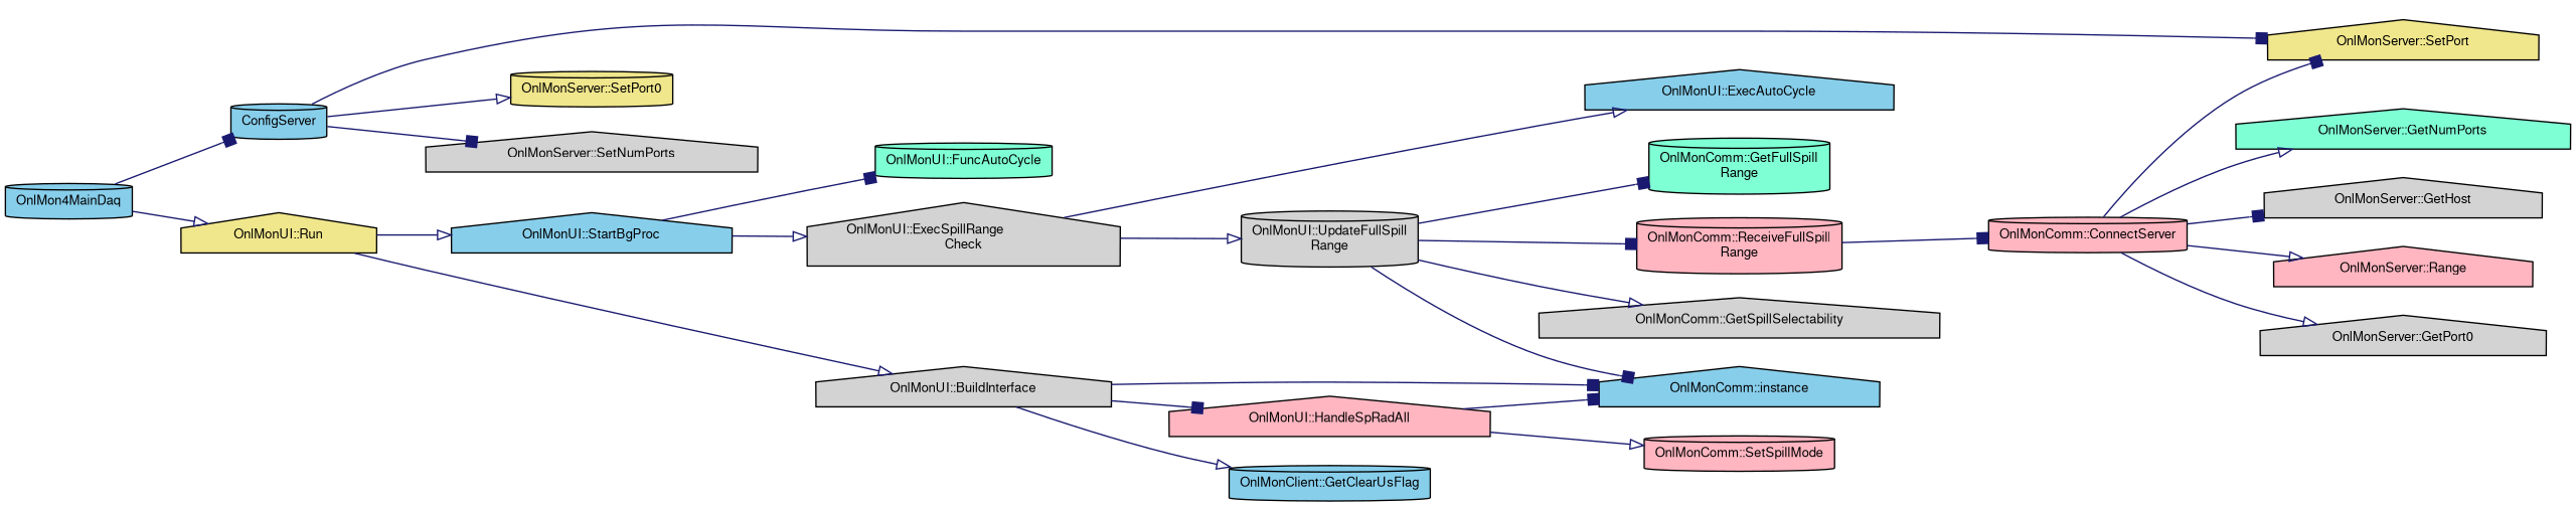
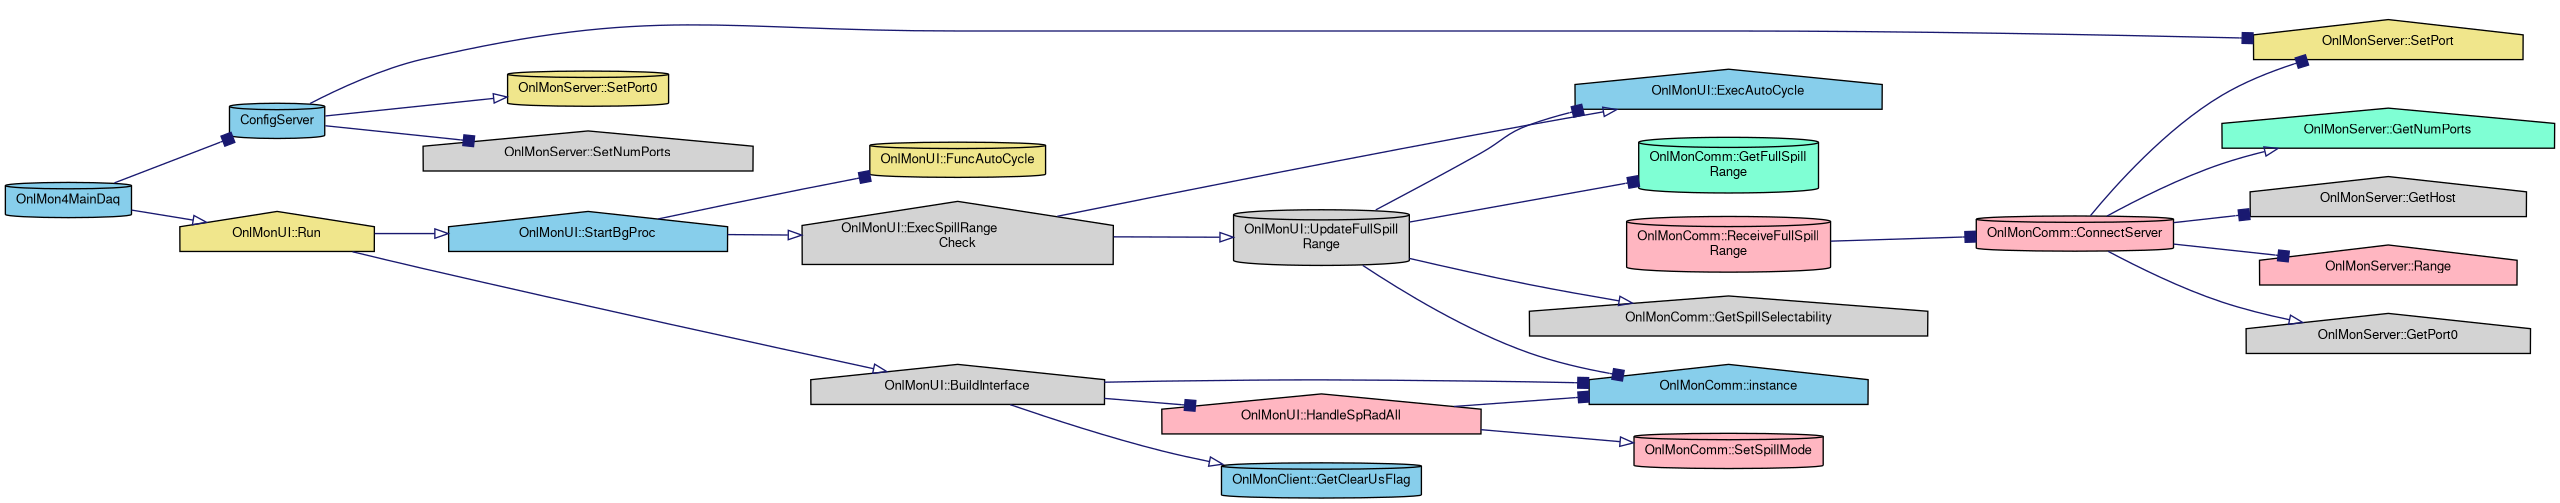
  digraph {
    rankdir=LR
    node [color=black fillcolor=lightgrey fontname=FreeSans fontsize=10 shape=house style=filled]
    edge [arrowhead=box color=midnightblue fontname=FreeSans fontsize=10 labelfontname=FreeSans labelfontsize=10 style=solid]
    n1 [fillcolor=skyblue fontcolor=black height=0.2 label=OnlMon4MainDaq shape=cylinder width=0.4]
    n2 [fillcolor=skyblue height=0.2 label=ConfigServer shape=cylinder width=0.4]
    n3 [fillcolor=khaki height=0.2 label="OnlMonUI::Run" width=0.4]
    n4 [height=0.2 label="OnlMonServer::SetNumPorts" width=0.4]
    n5 [fillcolor=khaki height=0.2 label="OnlMonServer::SetPort" width=0.4]
    n6 [fillcolor=khaki height=0.2 label="OnlMonServer::SetPort0" shape=cylinder width=0.4]
    n7 [height=0.2 label="OnlMonUI::BuildInterface" width=0.4]
    n8 [fillcolor=skyblue height=0.2 label="OnlMonUI::StartBgProc" width=0.4]
    n9 [fillcolor=skyblue height=0.2 label="OnlMonComm::instance" width=0.4]
    n10 [fillcolor=skyblue height=0.2 label="OnlMonClient::GetClearUsFlag" shape=cylinder width=0.4]
    n11 [fillcolor=lightpink height=0.2 label="OnlMonUI::HandleSpRadAll" width=0.4]
-   n12 [fillcolor=aquamarine height=0.2 label="OnlMonUI::FuncAutoCycle" shape=cylinder width=0.4]
+   n12 [fillcolor=khaki height=0.2 label="OnlMonUI::FuncAutoCycle" shape=cylinder width=0.4]
    n13 [height=0.2 label="OnlMonUI::ExecSpillRange\lCheck" width=0.4]
    n14 [fillcolor=lightpink height=0.2 label="OnlMonComm::SetSpillMode" shape=cylinder width=0.4]
    n15 [fillcolor=skyblue height=0.2 label="OnlMonUI::ExecAutoCycle" width=0.4]
    n16 [height=0.2 label="OnlMonUI::UpdateFullSpill\lRange" shape=cylinder width=0.4]
    n17 [fillcolor=lightpink height=0.2 label="OnlMonComm::ReceiveFullSpill\lRange" shape=cylinder width=0.4]
    n18 [height=0.2 label="OnlMonComm::GetSpillSelectability" width=0.4]
    n19 [fillcolor=aquamarine height=0.2 label="OnlMonComm::GetFullSpill\lRange" shape=cylinder width=0.4]
    n20 [fillcolor=lightpink height=0.2 label="OnlMonComm::ConnectServer" shape=cylinder width=0.4]
    n21 [height=0.2 label="OnlMonServer::GetHost" width=0.4]
    n22 [fillcolor=lightpink height=0.2 label="OnlMonServer::Range" width=0.4]
    n23 [height=0.2 label="OnlMonServer::GetPort0" width=0.4]
    n24 [fillcolor=aquamarine height=0.2 label="OnlMonServer::GetNumPorts" width=0.4]
    n1 -> n2
    n1 -> n3 [arrowhead=onormal]
    n2 -> n4
    n2 -> n5
    n2 -> n6 [arrowhead=onormal]
    n3 -> n7 [arrowhead=onormal]
    n3 -> n8 [arrowhead=onormal]
    n7 -> n9
    n7 -> n10 [arrowhead=onormal]
    n7 -> n11
    n8 -> n12
    n8 -> n13 [arrowhead=onormal]
    n11 -> n9
    n11 -> n14 [arrowhead=onormal]
    n13 -> n15 [arrowhead=onormal]
    n13 -> n16 [arrowhead=onormal]
    n16 -> n9
-   n16 -> n17
+   n16 -> n15
    n16 -> n18 [arrowhead=onormal]
    n16 -> n19
    n17 -> n20
    n20 -> n5
    n20 -> n21
-   n20 -> n22 [arrowhead=onormal]
+   n20 -> n22
    n20 -> n23 [arrowhead=onormal]
    n20 -> n24 [arrowhead=onormal]
  }
